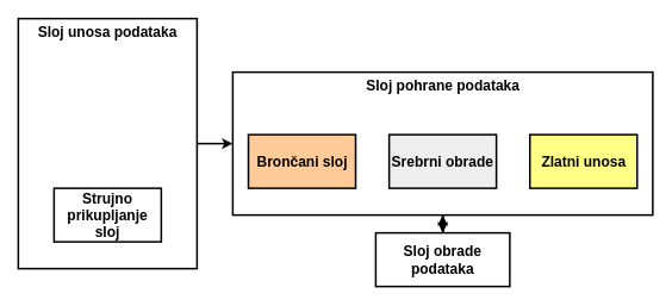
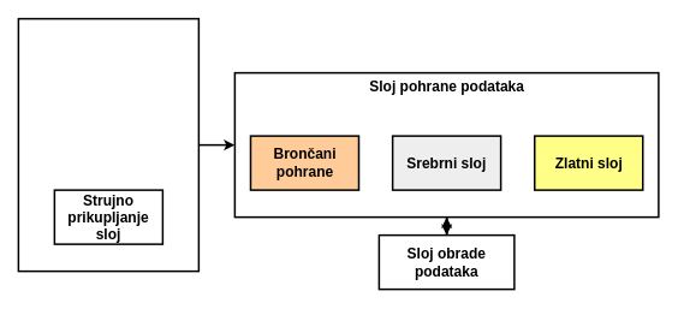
  <mxCell id="0" />
  <mxCell id="1" parent="0" />
  <mxCell id="2" style="edgeStyle=orthogonalEdgeStyle;rounded=0;orthogonalLoop=1;jettySize=auto;html=1;fontStyle=1;fontSize=16;strokeWidth=2;strokeColor=#000000;" parent="1" source="3" target="7" edge="1"><mxGeometry relative="1" as="geometry" /></mxCell>
  <mxCell id="3" value="" style="rounded=0;whiteSpace=wrap;html=1;fontStyle=1;fontSize=16;strokeWidth=2;strokeColor=#000000;" parent="1" vertex="1"><mxGeometry x="20" y="20" width="200" height="280" as="geometry" /></mxCell>
- <mxCell id="4" value="&lt;font style=&quot;font-size: 16px;&quot;&gt;Sloj unosa podataka&lt;/font&gt;" style="text;html=1;strokeColor=none;fillColor=none;align=center;verticalAlign=middle;whiteSpace=wrap;rounded=0;fontStyle=1;fontSize=16;strokeWidth=2;" parent="1" vertex="1"><mxGeometry x="35" y="20" width="170" height="30" as="geometry" /></mxCell>
  <mxCell id="5" value="Strujno prikupljanje sloj" style="rounded=0;whiteSpace=wrap;html=1;fontSize=16;fontStyle=1;strokeWidth=2;strokeColor=#000000;" parent="1" vertex="1"><mxGeometry x="60" y="210" width="120" height="60" as="geometry" /></mxCell>
  <mxCell id="6" style="edgeStyle=orthogonalEdgeStyle;rounded=0;orthogonalLoop=1;jettySize=auto;html=1;fontStyle=1;fontSize=16;strokeWidth=2;strokeColor=#000000;" parent="1" source="7" target="13" edge="1"><mxGeometry relative="1" as="geometry" /></mxCell>
  <mxCell id="7" value="" style="rounded=0;whiteSpace=wrap;html=1;fontStyle=1;fontSize=16;strokeWidth=2;strokeColor=#000000;" parent="1" vertex="1"><mxGeometry x="260" y="80" width="470" height="160" as="geometry" /></mxCell>
  <mxCell id="8" value="Sloj pohrane podataka" style="text;html=1;strokeColor=none;fillColor=none;align=center;verticalAlign=middle;whiteSpace=wrap;rounded=0;fontSize=16;fontStyle=1;strokeWidth=2;" parent="1" vertex="1"><mxGeometry x="397.5" y="80" width="195" height="30" as="geometry" /></mxCell>
- <mxCell id="9" value="Brončani sloj" style="rounded=0;whiteSpace=wrap;html=1;fillColor=#ffcc99;strokeColor=#000000;fontSize=16;fontStyle=1;strokeWidth=2;" parent="1" vertex="1"><mxGeometry x="277.5" y="150" width="120" height="60" as="geometry" /></mxCell>
- <mxCell id="10" value="Srebrni obrade" style="rounded=0;whiteSpace=wrap;html=1;fillColor=#eeeeee;strokeColor=#000000;fontSize=16;fontStyle=1;strokeWidth=2;" parent="1" vertex="1"><mxGeometry x="435" y="150" width="120" height="60" as="geometry" /></mxCell>
- <mxCell id="11" value="Zlatni unosa" style="rounded=0;whiteSpace=wrap;html=1;fillColor=#ffff88;strokeColor=#000000;fontSize=16;fontStyle=1;strokeWidth=2;" parent="1" vertex="1"><mxGeometry x="592.5" y="150" width="120" height="60" as="geometry" /></mxCell>
+ <mxCell id="9" value="Brončani pohrane" style="rounded=0;whiteSpace=wrap;html=1;fillColor=#ffcc99;strokeColor=#000000;fontSize=16;fontStyle=1;strokeWidth=2;" parent="1" vertex="1"><mxGeometry x="277.5" y="150" width="120" height="60" as="geometry" /></mxCell>
+ <mxCell id="10" value="Srebrni sloj" style="rounded=0;whiteSpace=wrap;html=1;fillColor=#eeeeee;strokeColor=#000000;fontSize=16;fontStyle=1;strokeWidth=2;" parent="1" vertex="1"><mxGeometry x="435" y="150" width="120" height="60" as="geometry" /></mxCell>
+ <mxCell id="11" value="Zlatni sloj" style="rounded=0;whiteSpace=wrap;html=1;fillColor=#ffff88;strokeColor=#000000;fontSize=16;fontStyle=1;strokeWidth=2;" parent="1" vertex="1"><mxGeometry x="592.5" y="150" width="120" height="60" as="geometry" /></mxCell>
  <mxCell id="12" style="edgeStyle=orthogonalEdgeStyle;rounded=0;orthogonalLoop=1;jettySize=auto;html=1;entryX=0.5;entryY=1;entryDx=0;entryDy=0;fontStyle=1;fontSize=16;strokeWidth=2;strokeColor=#000000;" parent="1" source="13" target="7" edge="1"><mxGeometry relative="1" as="geometry" /></mxCell>
  <mxCell id="13" value="Sloj obrade podataka" style="rounded=0;whiteSpace=wrap;html=1;fontSize=16;fontStyle=1;strokeWidth=2;strokeColor=#000000;" parent="1" vertex="1"><mxGeometry x="420" y="260" width="150" height="60" as="geometry" /></mxCell>
